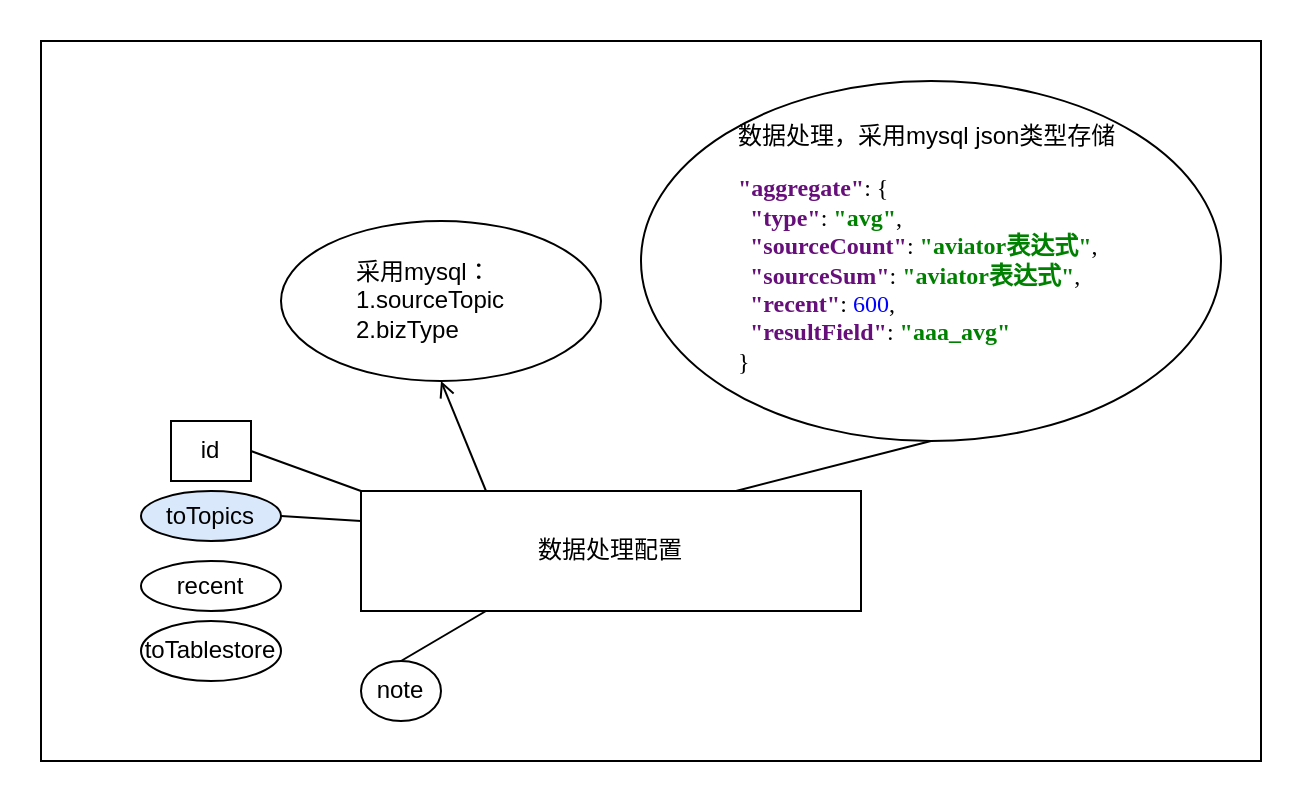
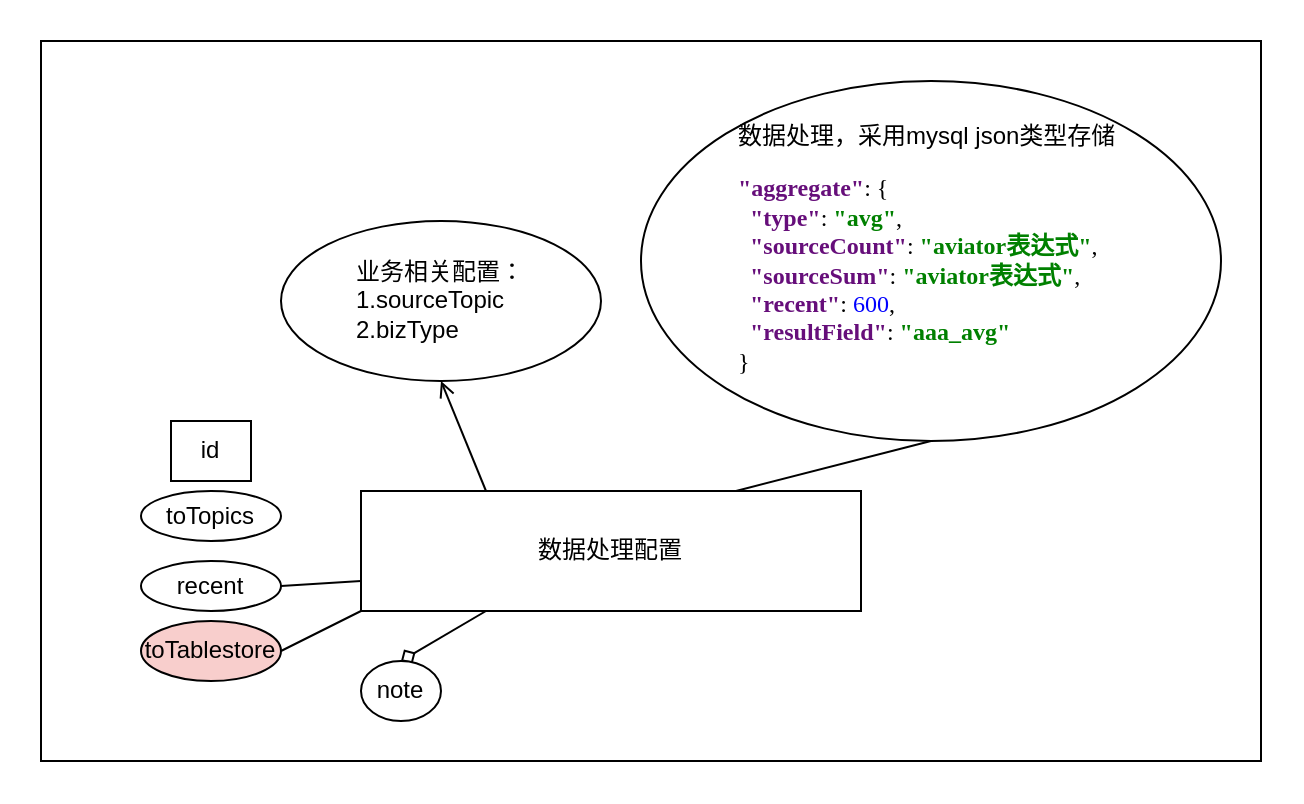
  <mxCell id="0" />
  <mxCell id="1" parent="0" />
  <mxCell id="2" value="" style="rounded=0;whiteSpace=wrap;html=1;align=left;" vertex="1" parent="1"><mxGeometry x="20" y="20" width="610" height="360" as="geometry" /></mxCell>
- <mxCell id="3" style="rounded=0;orthogonalLoop=1;jettySize=auto;html=1;exitX=0;exitY=0.25;exitDx=0;exitDy=0;entryX=1;entryY=0.5;entryDx=0;entryDy=0;endArrow=none;endFill=0;" edge="1" parent="1" source="7" target="9"><mxGeometry relative="1" as="geometry" /></mxCell>
  <mxCell id="4" style="edgeStyle=none;rounded=0;orthogonalLoop=1;jettySize=auto;html=1;exitX=0.75;exitY=0;exitDx=0;exitDy=0;entryX=0.5;entryY=1;entryDx=0;entryDy=0;endArrow=none;endFill=0;" edge="1" parent="1" source="7" target="10"><mxGeometry relative="1" as="geometry" /></mxCell>
- <mxCell id="5" style="edgeStyle=none;rounded=0;orthogonalLoop=1;jettySize=auto;html=1;exitX=0.25;exitY=1;exitDx=0;exitDy=0;entryX=0.5;entryY=0;entryDx=0;entryDy=0;endArrow=none;endFill=0;" edge="1" parent="1" source="7" target="12"><mxGeometry relative="1" as="geometry" /></mxCell>
+ <mxCell id="5" style="edgeStyle=none;rounded=0;orthogonalLoop=1;jettySize=auto;html=1;exitX=0.25;exitY=1;exitDx=0;exitDy=0;entryX=0.5;entryY=0;entryDx=0;entryDy=0;endArrow=diamond;endFill=0;" edge="1" parent="1" source="7" target="12"><mxGeometry relative="1" as="geometry" /></mxCell>
  <mxCell id="6" style="edgeStyle=none;rounded=0;orthogonalLoop=1;jettySize=auto;html=1;exitX=0.25;exitY=0;exitDx=0;exitDy=0;entryX=0.5;entryY=1;entryDx=0;entryDy=0;endArrow=open;endFill=0;" edge="1" parent="1" source="7" target="13"><mxGeometry relative="1" as="geometry" /></mxCell>
  <mxCell id="7" value="数据处理配置" style="rounded=0;whiteSpace=wrap;html=1;" vertex="1" parent="1"><mxGeometry x="180" y="245" width="250" height="60" as="geometry" /></mxCell>
  <mxCell id="8" value="id" style="whiteSpace=wrap;html=1;rounded=0;" vertex="1" parent="1"><mxGeometry x="85" y="210" width="40" height="30" as="geometry" /></mxCell>
- <mxCell id="9" value="toTopics" style="ellipse;whiteSpace=wrap;html=1;fillColor=#dae8fc;" vertex="1" parent="1"><mxGeometry x="70" y="245" width="70" height="25" as="geometry" /></mxCell>
+ <mxCell id="9" value="toTopics" style="ellipse;whiteSpace=wrap;html=1;" vertex="1" parent="1"><mxGeometry x="70" y="245" width="70" height="25" as="geometry" /></mxCell>
  <mxCell id="10" value="数据处理，采用mysql json类型存储&lt;br&gt;&lt;pre style=&quot;background-color: rgb(255 , 255 , 255) ; font-family: &amp;#34;menlo&amp;#34; ; font-size: 9pt&quot;&gt;&lt;pre style=&quot;font-family: &amp;#34;menlo&amp;#34; ; font-size: 9pt&quot;&gt;&lt;span style=&quot;color: #660e7a ; font-weight: bold&quot;&gt;&quot;aggregate&quot;&lt;/span&gt;: {&lt;br&gt;  &lt;span style=&quot;color: #660e7a ; font-weight: bold&quot;&gt;&quot;type&quot;&lt;/span&gt;: &lt;span style=&quot;color: #008000 ; font-weight: bold&quot;&gt;&quot;avg&quot;&lt;/span&gt;,&lt;br&gt;  &lt;span style=&quot;color: #660e7a ; font-weight: bold&quot;&gt;&quot;sourceCount&quot;&lt;/span&gt;: &lt;span style=&quot;color: #008000 ; font-weight: bold&quot;&gt;&quot;aviator表达式&quot;&lt;/span&gt;,&lt;br&gt;  &lt;span style=&quot;color: #660e7a ; font-weight: bold&quot;&gt;&quot;sourceSum&quot;&lt;/span&gt;: &lt;span style=&quot;color: #008000 ; font-weight: bold&quot;&gt;&quot;aviator表达式&quot;&lt;/span&gt;,&lt;br&gt;  &lt;span style=&quot;color: #660e7a ; font-weight: bold&quot;&gt;&quot;recent&quot;&lt;/span&gt;: &lt;span style=&quot;color: #0000ff&quot;&gt;600&lt;/span&gt;,&lt;br&gt;  &lt;span style=&quot;color: #660e7a ; font-weight: bold&quot;&gt;&quot;resultField&quot;&lt;/span&gt;: &lt;span style=&quot;color: #008000 ; font-weight: bold&quot;&gt;&quot;aaa_avg&quot;&lt;br&gt;&lt;/span&gt;}&lt;/pre&gt;&lt;/pre&gt;" style="ellipse;whiteSpace=wrap;html=1;align=left;spacingTop=0;spacing=49;" vertex="1" parent="1"><mxGeometry x="320" y="40" width="290" height="180" as="geometry" /></mxCell>
- <mxCell id="11" value="" style="endArrow=none;html=1;entryX=1;entryY=0.5;entryDx=0;entryDy=0;exitX=0;exitY=0;exitDx=0;exitDy=0;" edge="1" parent="1" source="7" target="8"><mxGeometry width="50" height="50" relative="1" as="geometry"><mxPoint x="570" y="370" as="sourcePoint" /><mxPoint x="620" y="320" as="targetPoint" /></mxGeometry></mxCell>
  <mxCell id="12" value="note" style="ellipse;whiteSpace=wrap;html=1;" vertex="1" parent="1"><mxGeometry x="180" y="330" width="40" height="30" as="geometry" /></mxCell>
- <mxCell id="13" value="采用mysql：&lt;br&gt;1.sourceTopic&lt;br&gt;2.bizType" style="ellipse;whiteSpace=wrap;html=1;align=left;spacingTop=0;spacing=38;" vertex="1" parent="1"><mxGeometry x="140" y="110" width="160" height="80" as="geometry" /></mxCell>
+ <mxCell id="13" value="业务相关配置：&lt;br&gt;1.sourceTopic&lt;br&gt;2.bizType" style="ellipse;whiteSpace=wrap;html=1;align=left;spacingTop=0;spacing=38;" vertex="1" parent="1"><mxGeometry x="140" y="110" width="160" height="80" as="geometry" /></mxCell>
+ <mxCell id="14" style="rounded=0;orthogonalLoop=1;jettySize=auto;html=1;exitX=1;exitY=0.5;exitDx=0;exitDy=0;entryX=0;entryY=0.75;entryDx=0;entryDy=0;endArrow=none;endFill=0;" edge="1" parent="1" source="15" target="7"><mxGeometry relative="1" as="geometry" /></mxCell>
  <mxCell id="15" value="recent" style="ellipse;whiteSpace=wrap;html=1;" vertex="1" parent="1"><mxGeometry x="70" y="280" width="70" height="25" as="geometry" /></mxCell>
- <mxCell id="17" value="toTablestore" style="ellipse;whiteSpace=wrap;html=1;" vertex="1" parent="1"><mxGeometry x="70" y="310" width="70" height="30" as="geometry" /></mxCell>
+ <mxCell id="16" style="edgeStyle=none;rounded=0;orthogonalLoop=1;jettySize=auto;html=1;exitX=1;exitY=0.5;exitDx=0;exitDy=0;entryX=0;entryY=1;entryDx=0;entryDy=0;endArrow=none;endFill=0;" edge="1" parent="1" source="17" target="7"><mxGeometry relative="1" as="geometry" /></mxCell>
+ <mxCell id="17" value="toTablestore" style="ellipse;whiteSpace=wrap;html=1;fillColor=#f8cecc;" vertex="1" parent="1"><mxGeometry x="70" y="310" width="70" height="30" as="geometry" /></mxCell>
